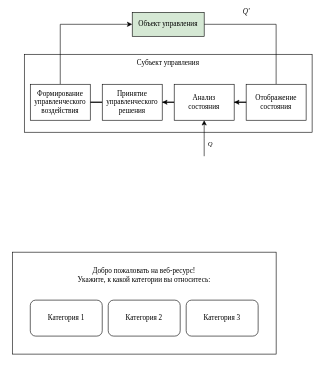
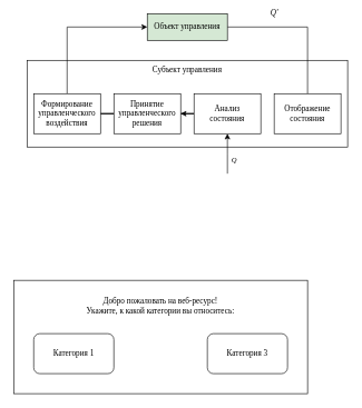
  <mxCell id="0" />
  <mxCell id="1" parent="0" />
  <mxCell id="2" value="Субъект управления" style="rounded=0;whiteSpace=wrap;html=1;fontFamily=Times New Roman;align=center;verticalAlign=top;" vertex="1" parent="1"><mxGeometry x="40" y="90" width="480" height="130" as="geometry" /></mxCell>
  <mxCell id="3" value="&lt;i&gt;&amp;nbsp;Q'&amp;nbsp;&lt;/i&gt;" style="edgeStyle=orthogonalEdgeStyle;rounded=0;orthogonalLoop=1;jettySize=auto;html=1;fontFamily=Times New Roman;fontSize=12;endArrow=none;" edge="1" parent="1" source="4" target="11"><mxGeometry x="-0.364" y="20" relative="1" as="geometry"><mxPoint as="offset" /></mxGeometry></mxCell>
  <mxCell id="4" value="Объект управления" style="rounded=0;whiteSpace=wrap;html=1;fontFamily=Times New Roman;fillColor=#d5e8d4;" vertex="1" parent="1"><mxGeometry x="220" y="20" width="120" height="40" as="geometry" /></mxCell>
  <mxCell id="5" style="edgeStyle=orthogonalEdgeStyle;rounded=0;orthogonalLoop=1;jettySize=auto;html=1;fontFamily=Times New Roman;" edge="1" parent="1" source="6" target="8"><mxGeometry relative="1" as="geometry" /></mxCell>
  <mxCell id="6" value="Анализ&lt;br&gt;состояния" style="rounded=0;whiteSpace=wrap;html=1;fontFamily=Times New Roman;" vertex="1" parent="1"><mxGeometry x="290" y="140" width="100" height="60" as="geometry" /></mxCell>
  <mxCell id="7" style="edgeStyle=orthogonalEdgeStyle;rounded=0;orthogonalLoop=1;jettySize=auto;html=1;fontFamily=Times New Roman;endArrow=none;" edge="1" parent="1" source="8" target="10"><mxGeometry relative="1" as="geometry" /></mxCell>
  <mxCell id="8" value="Принятие&lt;br&gt;управленческого&lt;br&gt;решения&lt;br&gt;" style="rounded=0;whiteSpace=wrap;html=1;fontFamily=Times New Roman;" vertex="1" parent="1"><mxGeometry x="170" y="140" width="100" height="60" as="geometry" /></mxCell>
  <mxCell id="9" style="edgeStyle=orthogonalEdgeStyle;rounded=0;orthogonalLoop=1;jettySize=auto;html=1;exitX=0.5;exitY=0;exitDx=0;exitDy=0;entryX=0;entryY=0.5;entryDx=0;entryDy=0;fontFamily=Times New Roman;" edge="1" parent="1" source="10" target="4"><mxGeometry relative="1" as="geometry" /></mxCell>
  <mxCell id="10" value="Формирование&lt;br&gt;управленческого&lt;br&gt;воздействия&lt;br&gt;" style="rounded=0;whiteSpace=wrap;html=1;fontFamily=Times New Roman;" vertex="1" parent="1"><mxGeometry x="50" y="140" width="100" height="60" as="geometry" /></mxCell>
  <mxCell id="11" value="Отображение&lt;br&gt;состояния" style="rounded=0;whiteSpace=wrap;html=1;fontFamily=Times New Roman;" vertex="1" parent="1"><mxGeometry x="410" y="140" width="100" height="60" as="geometry" /></mxCell>
- <mxCell id="12" style="edgeStyle=orthogonalEdgeStyle;rounded=0;orthogonalLoop=1;jettySize=auto;html=1;fontFamily=Times New Roman;exitX=0;exitY=0.5;exitDx=0;exitDy=0;" edge="1" parent="1" source="11" target="6"><mxGeometry relative="1" as="geometry"><mxPoint x="380" y="270" as="sourcePoint" /><mxPoint x="280" y="179.724" as="targetPoint" /></mxGeometry></mxCell>
  <mxCell id="13" value="Q" style="edgeStyle=orthogonalEdgeStyle;rounded=0;orthogonalLoop=1;jettySize=auto;html=1;fontFamily=Times New Roman;fontStyle=2" edge="1" parent="1" target="6"><mxGeometry x="0.01" y="-15" relative="1" as="geometry"><mxPoint x="340" y="260" as="sourcePoint" /><mxPoint x="280" y="179.724" as="targetPoint" /><Array as="points"><mxPoint x="340" y="230" /><mxPoint x="340" y="230" /></Array><mxPoint x="-5" y="10" as="offset" /></mxGeometry></mxCell>
  <mxCell id="14" value="Добро пожаловать на веб-ресурс!&lt;br&gt;Укажите, к какой категории вы относитесь:&lt;br&gt;" style="rounded=0;whiteSpace=wrap;html=1;fontFamily=Times New Roman;fontSize=12;align=center;verticalAlign=top;spacingTop=18;" vertex="1" parent="1"><mxGeometry x="20" y="420" width="440" height="170" as="geometry" /></mxCell>
  <mxCell id="15" value="Категория 1" style="rounded=1;whiteSpace=wrap;html=1;fontFamily=Times New Roman;fontSize=12;align=center;" vertex="1" parent="1"><mxGeometry x="50" y="500" width="120" height="60" as="geometry" /></mxCell>
- <mxCell id="16" value="Категория 2" style="rounded=1;whiteSpace=wrap;html=1;fontFamily=Times New Roman;fontSize=12;align=center;" vertex="1" parent="1"><mxGeometry x="180" y="500" width="120" height="60" as="geometry" /></mxCell>
  <mxCell id="17" value="Категория 3" style="rounded=1;whiteSpace=wrap;html=1;fontFamily=Times New Roman;fontSize=12;align=center;" vertex="1" parent="1"><mxGeometry x="310" y="500" width="120" height="60" as="geometry" /></mxCell>
